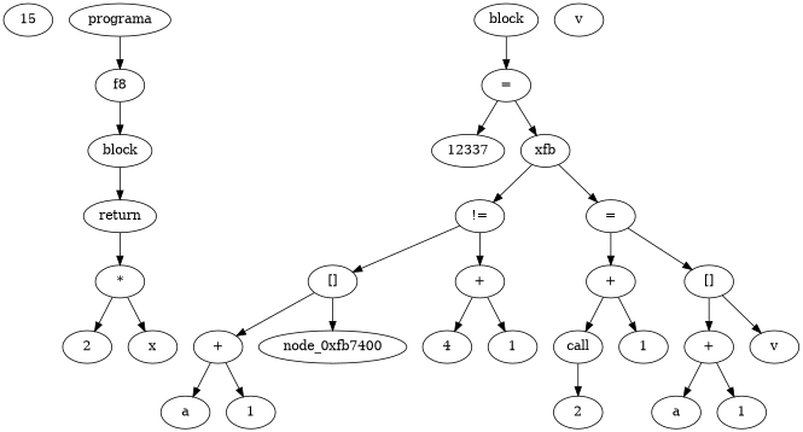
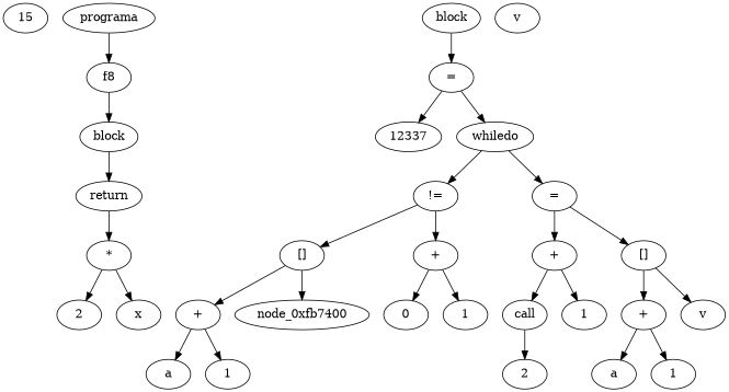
  digraph {
    n1 [label=15]
    n2 [label=2]
    n3 [label=x]
    n4 [label="*"]
    n5 [label=return]
    n6 [label=block]
    n7 [label=f8]
    n8 [label=12337]
    n9 [label="="]
-   n10 [label=xfb]
+   n10 [label=whiledo]
    n11 [label="!="]
    n12 [label="="]
    n13 [label=a]
    n14 [label=1]
    n15 [label="+"]
    n16 [label="[]"]
    node_0xfb7400
    n18 [label=v]
-   n19 [label=4]
+   n19 [label=0]
    n20 [label=1]
    n21 [label="+"]
    n22 [label=a]
    n23 [label=1]
    n24 [label="+"]
    n25 [label=2]
    n26 [label=call]
    n27 [label=1]
    n28 [label="+"]
    n29 [label="[]"]
    n30 [label=v]
    n31 [label=block]
    n32 [label=programa]
    n4 -> n2
    n4 -> n3
    n5 -> n4
    n6 -> n5
    n7 -> n6
    n9 -> n8
    n9 -> n10
    n10 -> n11
    n10 -> n12
    n11 -> n16
    n11 -> n21
    n12 -> n28
    n12 -> n29
    n15 -> n13
    n15 -> n14
    n16 -> n15
    n16 -> node_0xfb7400
    n21 -> n19
    n21 -> n20
    n24 -> n22
    n24 -> n23
    n26 -> n25
    n28 -> n26
    n28 -> n27
    n29 -> n24
    n29 -> n30
    n31 -> n9
    n32 -> n7
  }
